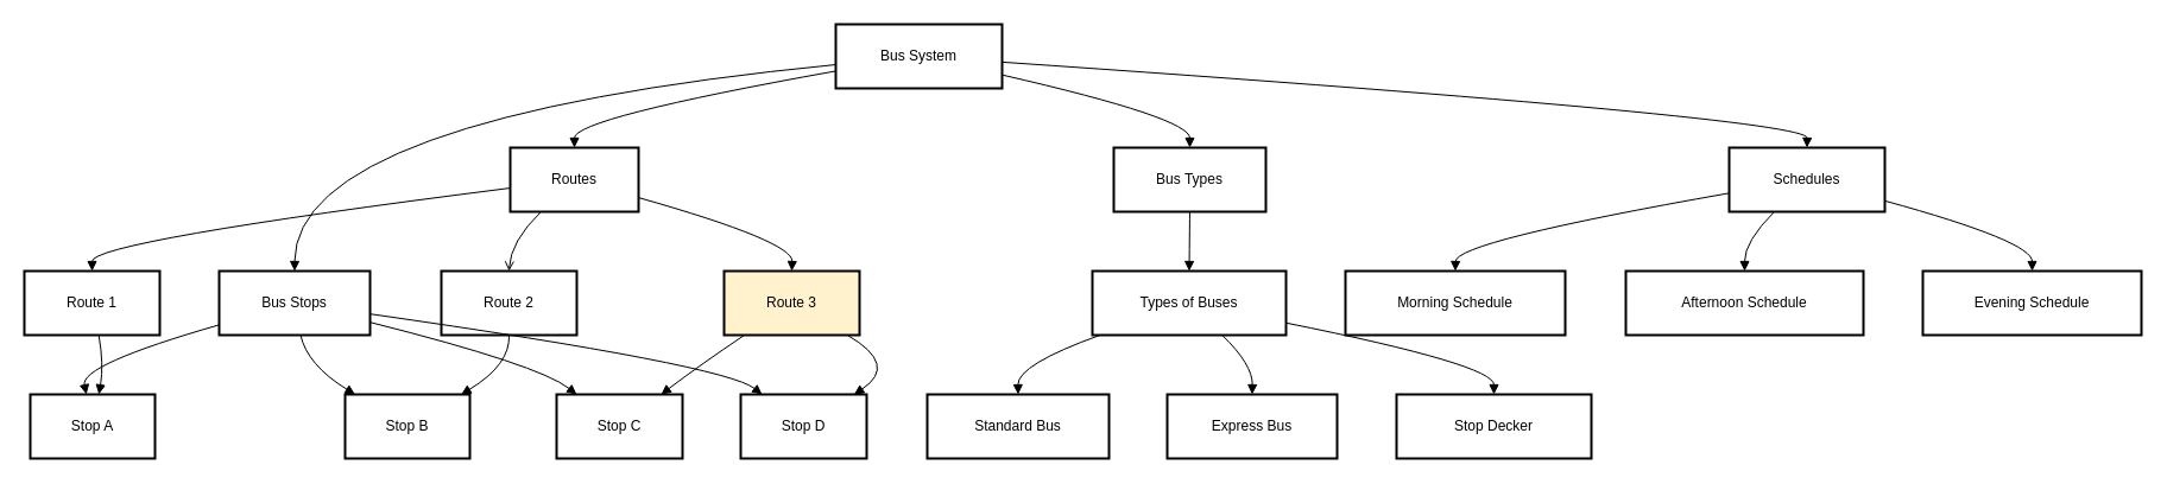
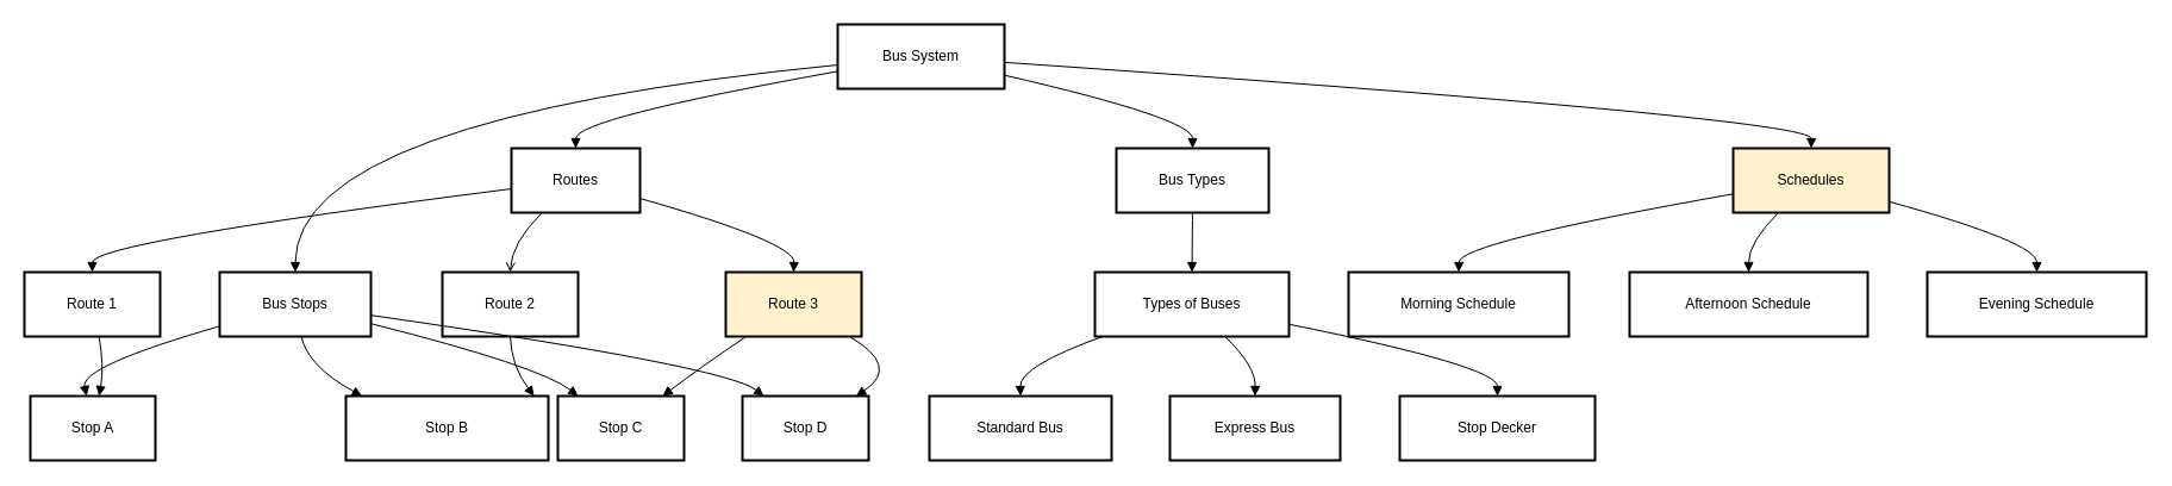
  <mxCell id="0" />
  <mxCell id="1" parent="0" />
  <mxCell id="2" value="Bus System" style="whiteSpace=wrap;strokeWidth=2;" vertex="1" parent="1"><mxGeometry x="703" y="20" width="140" height="54" as="geometry" /></mxCell>
  <mxCell id="3" value="Routes" style="whiteSpace=wrap;strokeWidth=2;" vertex="1" parent="1"><mxGeometry x="429" y="124" width="108" height="54" as="geometry" /></mxCell>
  <mxCell id="4" value="Bus Stops" style="whiteSpace=wrap;strokeWidth=2;" vertex="1" parent="1"><mxGeometry x="184" y="228" width="127" height="54" as="geometry" /></mxCell>
  <mxCell id="5" value="Bus Types" style="whiteSpace=wrap;strokeWidth=2;" vertex="1" parent="1"><mxGeometry x="937" y="124" width="128" height="54" as="geometry" /></mxCell>
- <mxCell id="6" value="Schedules" style="whiteSpace=wrap;strokeWidth=2;" vertex="1" parent="1"><mxGeometry x="1455" y="124" width="131" height="54" as="geometry" /></mxCell>
+ <mxCell id="6" value="Schedules" style="whiteSpace=wrap;strokeWidth=2;fillColor=#fff2cc;" vertex="1" parent="1"><mxGeometry x="1455" y="124" width="131" height="54" as="geometry" /></mxCell>
  <mxCell id="7" value="Route 1" style="whiteSpace=wrap;strokeWidth=2;" vertex="1" parent="1"><mxGeometry x="20" y="228" width="114" height="54" as="geometry" /></mxCell>
  <mxCell id="8" value="Route 2" style="whiteSpace=wrap;strokeWidth=2;" vertex="1" parent="1"><mxGeometry x="371" y="228" width="114" height="54" as="geometry" /></mxCell>
  <mxCell id="9" value="Route 3" style="whiteSpace=wrap;strokeWidth=2;fillColor=#fff2cc;" vertex="1" parent="1"><mxGeometry x="609" y="228" width="114" height="54" as="geometry" /></mxCell>
  <mxCell id="10" value="Stop A" style="whiteSpace=wrap;strokeWidth=2;" vertex="1" parent="1"><mxGeometry x="25" y="332" width="105" height="54" as="geometry" /></mxCell>
- <mxCell id="11" value="Stop B" style="whiteSpace=wrap;strokeWidth=2;" vertex="1" parent="1"><mxGeometry x="290" y="332" width="105" height="54" as="geometry" /></mxCell>
+ <mxCell id="11" value="Stop B" style="whiteSpace=wrap;strokeWidth=2;" vertex="1" parent="1"><mxGeometry x="290" y="332" width="170" height="54" as="geometry" /></mxCell>
  <mxCell id="12" value="Stop C" style="whiteSpace=wrap;strokeWidth=2;" vertex="1" parent="1"><mxGeometry x="468" y="332" width="106" height="54" as="geometry" /></mxCell>
  <mxCell id="13" value="Stop D" style="whiteSpace=wrap;strokeWidth=2;" vertex="1" parent="1"><mxGeometry x="623" y="332" width="106" height="54" as="geometry" /></mxCell>
  <mxCell id="14" value="Types of Buses" style="whiteSpace=wrap;strokeWidth=2;" vertex="1" parent="1"><mxGeometry x="919" y="228" width="163" height="54" as="geometry" /></mxCell>
  <mxCell id="15" value="Standard Bus" style="whiteSpace=wrap;strokeWidth=2;" vertex="1" parent="1"><mxGeometry x="780" y="332" width="153" height="54" as="geometry" /></mxCell>
  <mxCell id="16" value="Express Bus" style="whiteSpace=wrap;strokeWidth=2;" vertex="1" parent="1"><mxGeometry x="982" y="332" width="143" height="54" as="geometry" /></mxCell>
  <mxCell id="17" value="Stop Decker" style="whiteSpace=wrap;strokeWidth=2;" vertex="1" parent="1"><mxGeometry x="1175" y="332" width="164" height="54" as="geometry" /></mxCell>
  <mxCell id="18" value="Morning Schedule" style="whiteSpace=wrap;strokeWidth=2;" vertex="1" parent="1"><mxGeometry x="1132" y="228" width="185" height="54" as="geometry" /></mxCell>
  <mxCell id="19" value="Afternoon Schedule" style="whiteSpace=wrap;strokeWidth=2;" vertex="1" parent="1"><mxGeometry x="1368" y="228" width="200" height="54" as="geometry" /></mxCell>
  <mxCell id="20" value="Evening Schedule" style="whiteSpace=wrap;strokeWidth=2;" vertex="1" parent="1"><mxGeometry x="1618" y="228" width="184" height="54" as="geometry" /></mxCell>
  <mxCell id="21" value="" style="curved=1;startArrow=none;endArrow=block;exitX=0;exitY=0.73;entryX=0.5;entryY=0;" edge="1" parent="1" source="2" target="3"><mxGeometry relative="1" as="geometry"><Array as="points"><mxPoint x="483" y="99" /></Array></mxGeometry></mxCell>
  <mxCell id="22" value="" style="curved=1;startArrow=none;endArrow=block;exitX=0;exitY=0.63;entryX=0.5;entryY=0;" edge="1" parent="1" source="2" target="4"><mxGeometry relative="1" as="geometry"><Array as="points"><mxPoint x="248" y="99" /></Array></mxGeometry></mxCell>
  <mxCell id="23" value="" style="curved=1;startArrow=none;endArrow=block;exitX=1;exitY=0.79;entryX=0.5;entryY=0;" edge="1" parent="1" source="2" target="5"><mxGeometry relative="1" as="geometry"><Array as="points"><mxPoint x="1001" y="99" /></Array></mxGeometry></mxCell>
  <mxCell id="24" value="" style="curved=1;startArrow=none;endArrow=block;exitX=1;exitY=0.59;entryX=0.5;entryY=0;" edge="1" parent="1" source="2" target="6"><mxGeometry relative="1" as="geometry"><Array as="points"><mxPoint x="1521" y="99" /></Array></mxGeometry></mxCell>
  <mxCell id="25" value="" style="curved=1;startArrow=none;endArrow=block;exitX=0;exitY=0.63;entryX=0.5;entryY=0;" edge="1" parent="1" source="3" target="7"><mxGeometry relative="1" as="geometry"><Array as="points"><mxPoint x="77" y="203" /></Array></mxGeometry></mxCell>
  <mxCell id="26" value="" style="curved=1;startArrow=none;endArrow=open;exitX=0.24;exitY=1;entryX=0.5;entryY=0;" edge="1" parent="1" source="3" target="8"><mxGeometry relative="1" as="geometry"><Array as="points"><mxPoint x="429" y="203" /></Array></mxGeometry></mxCell>
  <mxCell id="27" value="" style="curved=1;startArrow=none;endArrow=block;exitX=1;exitY=0.78;entryX=0.5;entryY=0;" edge="1" parent="1" source="3" target="9"><mxGeometry relative="1" as="geometry"><Array as="points"><mxPoint x="667" y="203" /></Array></mxGeometry></mxCell>
  <mxCell id="28" value="" style="curved=1;startArrow=none;endArrow=block;exitX=0;exitY=0.84;entryX=0.45;entryY=0;" edge="1" parent="1" source="4" target="10"><mxGeometry relative="1" as="geometry"><Array as="points"><mxPoint x="67" y="307" /></Array></mxGeometry></mxCell>
  <mxCell id="29" value="" style="curved=1;startArrow=none;endArrow=block;exitX=0.54;exitY=1;entryX=0.08;entryY=0;" edge="1" parent="1" source="4" target="11"><mxGeometry relative="1" as="geometry"><Array as="points"><mxPoint x="258" y="307" /></Array></mxGeometry></mxCell>
  <mxCell id="30" value="" style="curved=1;startArrow=none;endArrow=block;exitX=1;exitY=0.8;entryX=0.16;entryY=0;" edge="1" parent="1" source="4" target="12"><mxGeometry relative="1" as="geometry"><Array as="points"><mxPoint x="453" y="307" /></Array></mxGeometry></mxCell>
  <mxCell id="31" value="" style="curved=1;startArrow=none;endArrow=block;exitX=1;exitY=0.67;entryX=0.17;entryY=0;" edge="1" parent="1" source="4" target="13"><mxGeometry relative="1" as="geometry"><Array as="points"><mxPoint x="609" y="307" /></Array></mxGeometry></mxCell>
  <mxCell id="32" value="" style="curved=1;startArrow=none;endArrow=block;exitX=0.5;exitY=1;entryX=0.5;entryY=0;" edge="1" parent="1" source="5" target="14"><mxGeometry relative="1" as="geometry"><Array as="points" /></mxGeometry></mxCell>
  <mxCell id="33" value="" style="curved=1;startArrow=none;endArrow=block;exitX=0.04;exitY=1;entryX=0.5;entryY=0;" edge="1" parent="1" source="14" target="15"><mxGeometry relative="1" as="geometry"><Array as="points"><mxPoint x="856" y="307" /></Array></mxGeometry></mxCell>
  <mxCell id="34" value="" style="curved=1;startArrow=none;endArrow=block;exitX=0.67;exitY=1;entryX=0.5;entryY=0;" edge="1" parent="1" source="14" target="16"><mxGeometry relative="1" as="geometry"><Array as="points"><mxPoint x="1054" y="307" /></Array></mxGeometry></mxCell>
  <mxCell id="35" value="" style="curved=1;startArrow=none;endArrow=block;exitX=1;exitY=0.81;entryX=0.5;entryY=0;" edge="1" parent="1" source="14" target="17"><mxGeometry relative="1" as="geometry"><Array as="points"><mxPoint x="1257" y="307" /></Array></mxGeometry></mxCell>
  <mxCell id="36" value="" style="curved=1;startArrow=none;endArrow=block;exitX=0;exitY=0.71;entryX=0.5;entryY=0;" edge="1" parent="1" source="6" target="18"><mxGeometry relative="1" as="geometry"><Array as="points"><mxPoint x="1225" y="203" /></Array></mxGeometry></mxCell>
  <mxCell id="37" value="" style="curved=1;startArrow=none;endArrow=block;exitX=0.29;exitY=1;entryX=0.5;entryY=0;" edge="1" parent="1" source="6" target="19"><mxGeometry relative="1" as="geometry"><Array as="points"><mxPoint x="1468" y="203" /></Array></mxGeometry></mxCell>
  <mxCell id="38" value="" style="curved=1;startArrow=none;endArrow=block;exitX=1;exitY=0.83;entryX=0.5;entryY=0;" edge="1" parent="1" source="6" target="20"><mxGeometry relative="1" as="geometry"><Array as="points"><mxPoint x="1710" y="203" /></Array></mxGeometry></mxCell>
  <mxCell id="39" value="" style="curved=1;startArrow=none;endArrow=block;exitX=0.55;exitY=1;entryX=0.55;entryY=0;" edge="1" parent="1" source="7" target="10"><mxGeometry relative="1" as="geometry"><Array as="points"><mxPoint x="87" y="307" /></Array></mxGeometry></mxCell>
  <mxCell id="40" value="" style="curved=1;startArrow=none;endArrow=block;exitX=0.5;exitY=1;entryX=0.93;entryY=0;" edge="1" parent="1" source="8" target="11"><mxGeometry relative="1" as="geometry"><Array as="points"><mxPoint x="429" y="307" /></Array></mxGeometry></mxCell>
  <mxCell id="41" value="" style="curved=1;startArrow=none;endArrow=block;exitX=0.15;exitY=1;entryX=0.83;entryY=0;" edge="1" parent="1" source="9" target="12"><mxGeometry relative="1" as="geometry"><Array as="points"><mxPoint x="589" y="307" /></Array></mxGeometry></mxCell>
  <mxCell id="42" value="" style="curved=1;startArrow=none;endArrow=block;exitX=0.91;exitY=1;entryX=0.9;entryY=0;" edge="1" parent="1" source="9" target="13"><mxGeometry relative="1" as="geometry"><Array as="points"><mxPoint x="756" y="307" /></Array></mxGeometry></mxCell>
